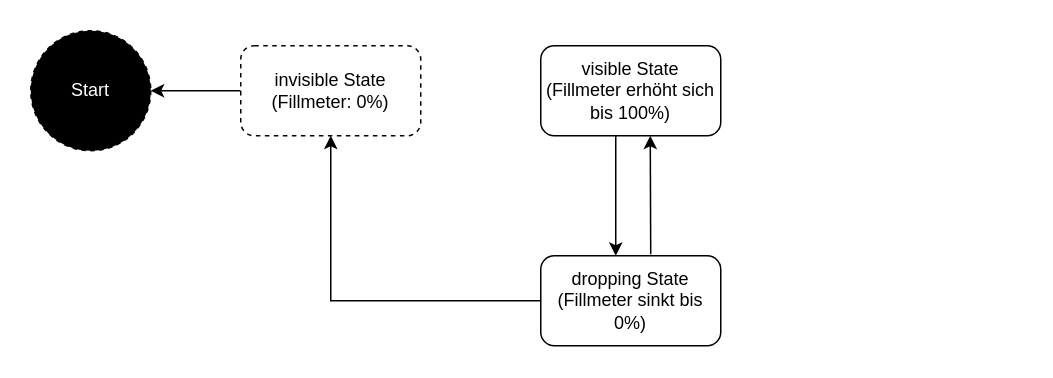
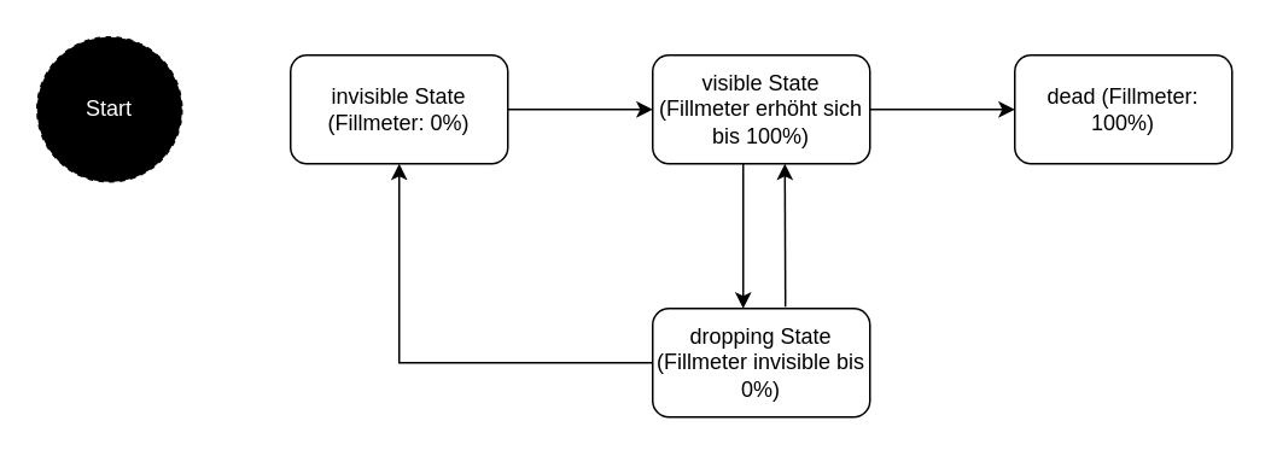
  <mxCell id="0" />
  <mxCell id="1" parent="0" />
  <mxCell id="2" value="&lt;font color=&quot;#ffffff&quot;&gt;Start&lt;/font&gt;" style="ellipse;whiteSpace=wrap;html=1;aspect=fixed;fillColor=#000000;dashed=1;" vertex="1" parent="1"><mxGeometry x="20" y="20" width="80" height="80" as="geometry" /></mxCell>
- <mxCell id="3" value="" style="edgeStyle=orthogonalEdgeStyle;rounded=0;orthogonalLoop=1;jettySize=auto;html=1;fontColor=#FFFFFF;" edge="1" parent="1" source="4" target="2"><mxGeometry relative="1" as="geometry" /></mxCell>
- <mxCell id="4" value="invisible State (Fillmeter: 0%)" style="rounded=1;whiteSpace=wrap;html=1;fillColor=#FFFFFF;dashed=1;" vertex="1" parent="1"><mxGeometry x="160" y="30" width="120" height="60" as="geometry" /></mxCell>
+ <mxCell id="3" value="" style="edgeStyle=orthogonalEdgeStyle;rounded=0;orthogonalLoop=1;jettySize=auto;html=1;fontColor=#FFFFFF;" edge="1" parent="1" source="4" target="7"><mxGeometry relative="1" as="geometry" /></mxCell>
+ <mxCell id="4" value="invisible State (Fillmeter: 0%)" style="rounded=1;whiteSpace=wrap;html=1;fillColor=#FFFFFF;" vertex="1" parent="1"><mxGeometry x="160" y="30" width="120" height="60" as="geometry" /></mxCell>
+ <mxCell id="5" value="" style="edgeStyle=orthogonalEdgeStyle;rounded=0;orthogonalLoop=1;jettySize=auto;html=1;fontColor=#FFFFFF;" edge="1" parent="1" source="7" target="8"><mxGeometry relative="1" as="geometry" /></mxCell>
  <mxCell id="6" value="" style="edgeStyle=orthogonalEdgeStyle;rounded=0;orthogonalLoop=1;jettySize=auto;html=1;fontColor=#FFFFFF;" edge="1" parent="1" source="7" target="9"><mxGeometry relative="1" as="geometry"><Array as="points"><mxPoint x="410" y="120" /><mxPoint x="410" y="120" /></Array></mxGeometry></mxCell>
  <mxCell id="7" value="visible State (Fillmeter erhöht sich bis 100%)" style="whiteSpace=wrap;html=1;fillColor=#FFFFFF;rounded=1;" vertex="1" parent="1"><mxGeometry x="360" y="30" width="120" height="60" as="geometry" /></mxCell>
- <mxCell id="9" value="dropping State (Fillmeter sinkt bis 0%)" style="whiteSpace=wrap;html=1;fillColor=#FFFFFF;rounded=1;" vertex="1" parent="1"><mxGeometry x="360" y="170" width="120" height="60" as="geometry" /></mxCell>
+ <mxCell id="8" value="dead (Fillmeter: 100%)" style="whiteSpace=wrap;html=1;fillColor=#FFFFFF;rounded=1;" vertex="1" parent="1"><mxGeometry x="560" y="30" width="120" height="60" as="geometry" /></mxCell>
+ <mxCell id="9" value="dropping State (Fillmeter invisible bis 0%)" style="whiteSpace=wrap;html=1;fillColor=#FFFFFF;rounded=1;" vertex="1" parent="1"><mxGeometry x="360" y="170" width="120" height="60" as="geometry" /></mxCell>
  <mxCell id="10" value="" style="endArrow=classic;html=1;rounded=0;fontColor=#FFFFFF;exitX=0;exitY=0.5;exitDx=0;exitDy=0;entryX=0.5;entryY=1;entryDx=0;entryDy=0;" edge="1" parent="1" source="9" target="4"><mxGeometry width="50" height="50" relative="1" as="geometry"><mxPoint x="330" y="-10" as="sourcePoint" /><mxPoint x="380" as="targetPoint" y="-60" /><Array as="points"><mxPoint x="220" y="200" /></Array></mxGeometry></mxCell>
  <mxCell id="11" value="" style="endArrow=classic;html=1;rounded=0;fontColor=#FFFFFF;exitX=0.611;exitY=-0.017;exitDx=0;exitDy=0;exitPerimeter=0;" edge="1" parent="1" source="9"><mxGeometry width="50" height="50" relative="1" as="geometry"><mxPoint x="330" y="-10" as="sourcePoint" /><mxPoint x="433" y="90" as="targetPoint" /></mxGeometry></mxCell>
